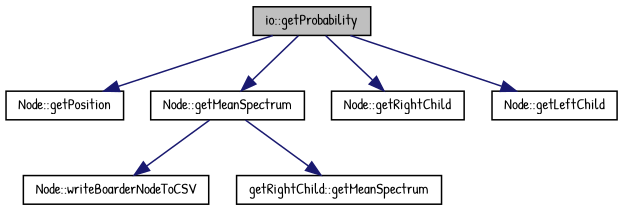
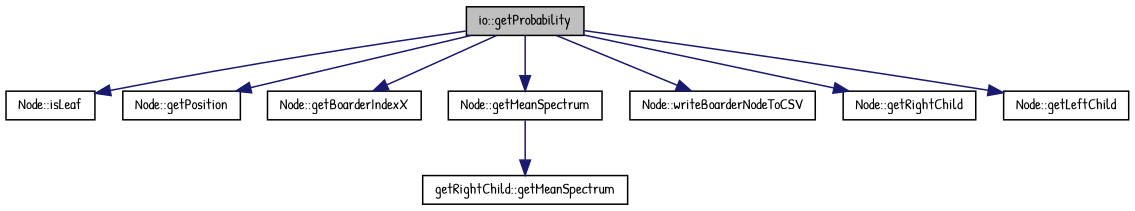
  digraph {
    fontname="Patrick Hand"
    rankdir=TB
    node [color=black fillcolor=white fontname="Patrick Hand" fontsize=10 shape=record style=filled]
    edge [color=midnightblue fontname="Patrick Hand" fontsize=10 labelfontname=Helvetica labelfontsize=10 style=solid]
    n1 [fillcolor=grey75 fontcolor=black height=0.2 label="io::getProbability" width=0.4]
+   n2 [height=0.2 label="Node::isLeaf" width=0.4]
    n3 [height=0.2 label="Node::getPosition" width=0.4]
+   n4 [height=0.2 label="Node::getBoarderIndexX" width=0.4]
    n5 [height=0.2 label="Node::getMeanSpectrum" width=0.4]
    n6 [height=0.2 label="Node::writeBoarderNodeToCSV" width=0.4]
    n7 [height=0.2 label="Node::getRightChild" width=0.4]
    n8 [height=0.2 label="Node::getLeftChild" width=0.4]
    n9 [height=0.2 label="getRightChild::getMeanSpectrum" width=0.4]
+   n1 -> n2
    n1 -> n3
+   n1 -> n4
    n1 -> n5
-   n5 -> n6
+   n1 -> n6
    n1 -> n7
    n1 -> n8
    n5 -> n9
  }
